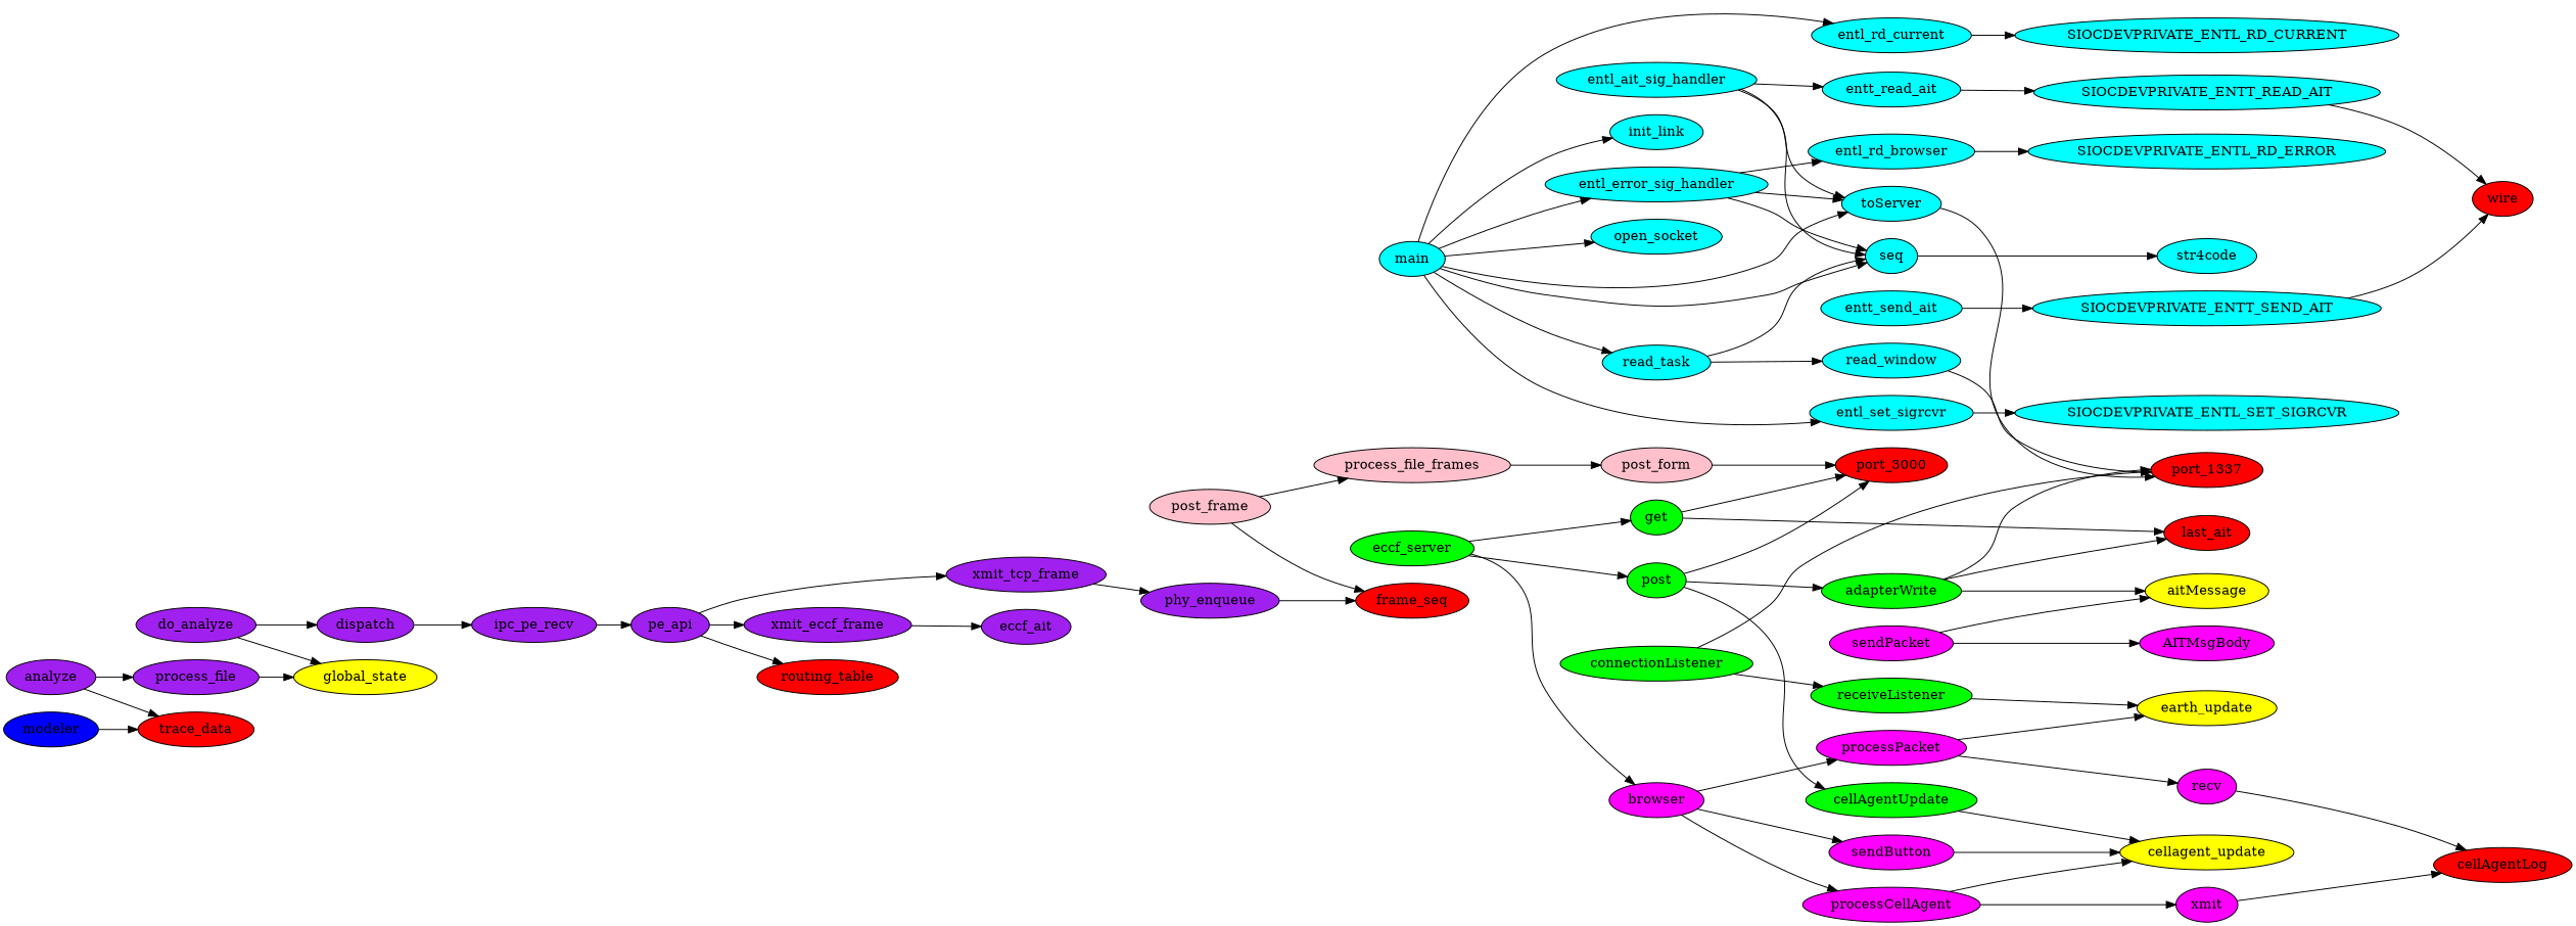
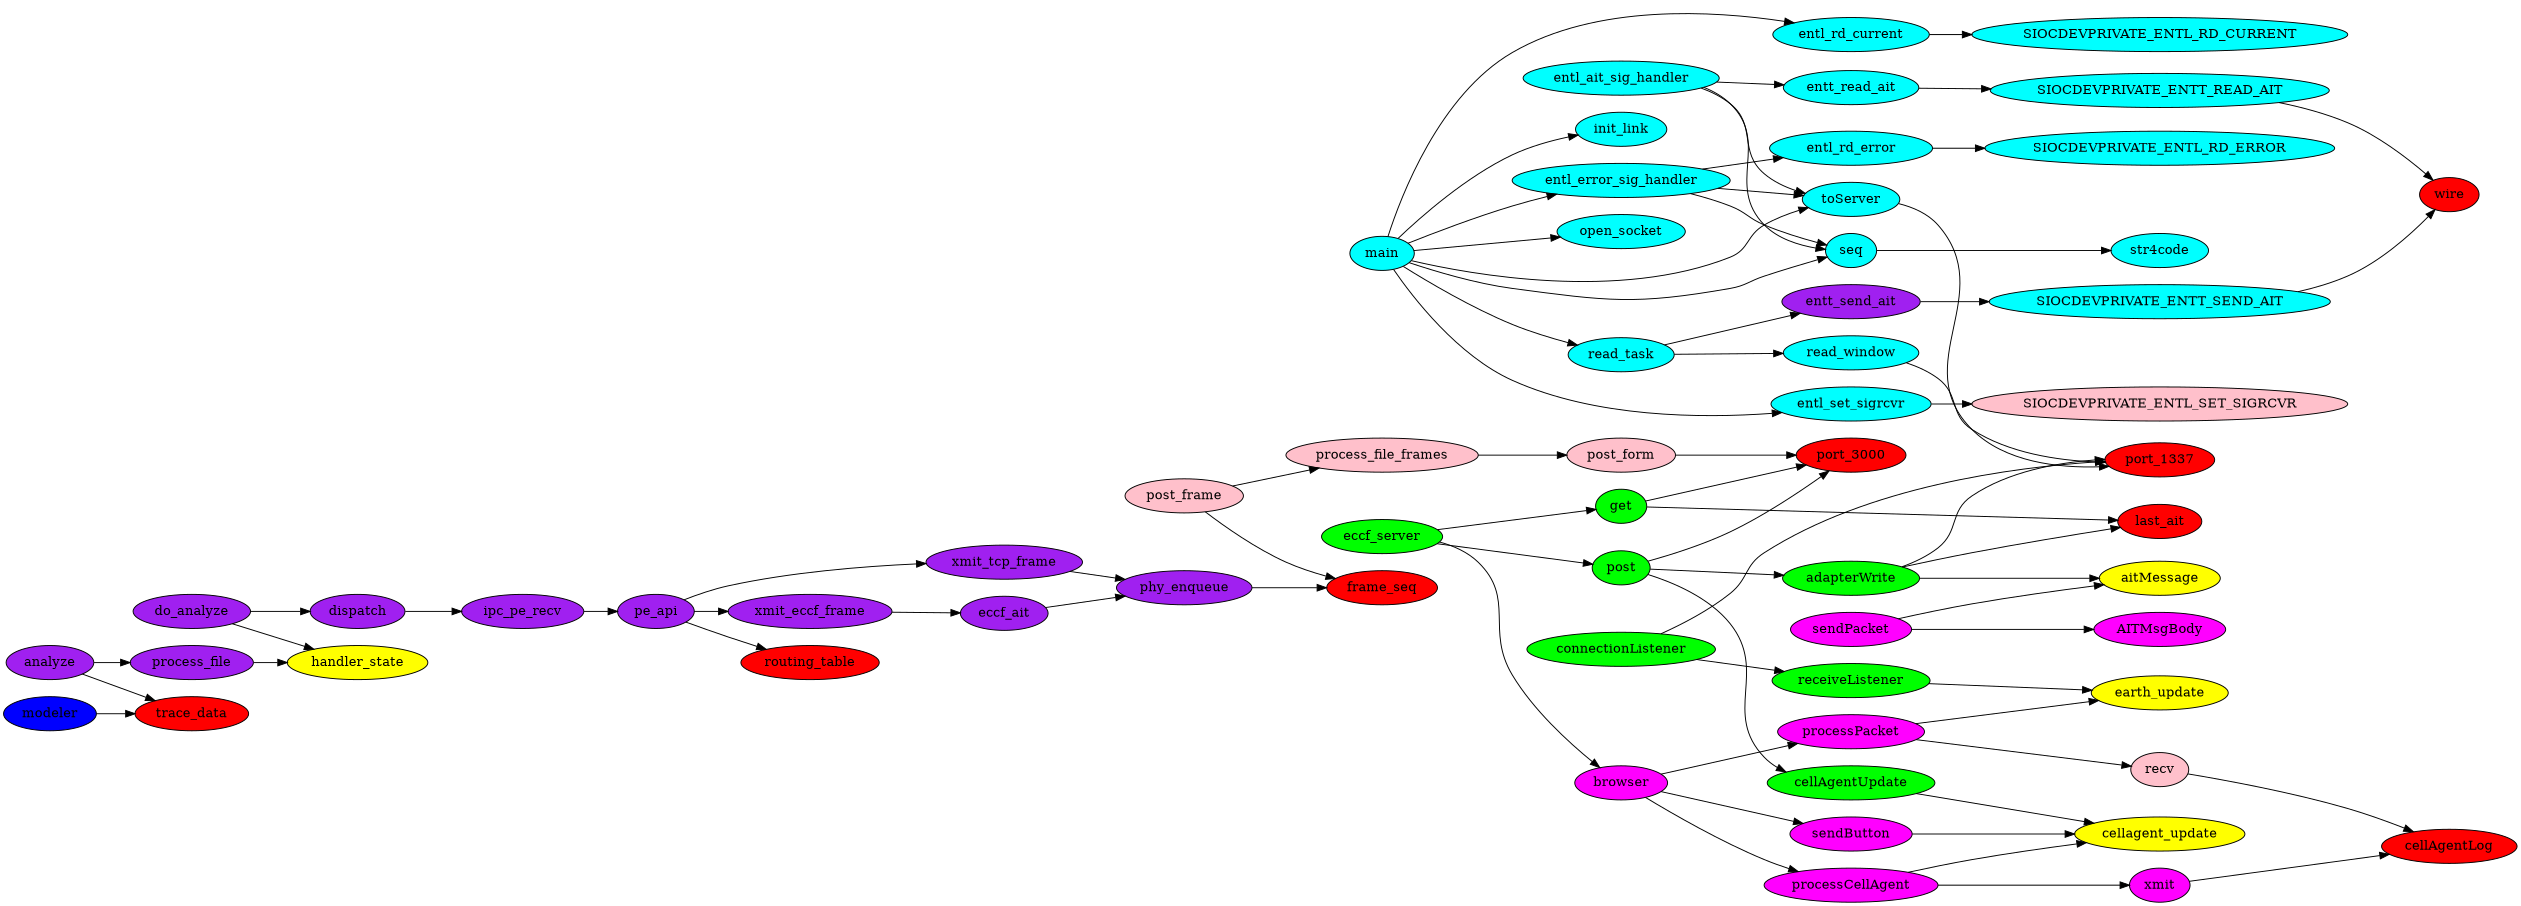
  digraph {
    rankdir=LR
    node [fillcolor=cyan style=filled]
    entl_rd_current
-   entl_rd_error [label=entl_rd_browser]
+   entl_rd_error
    entl_set_sigrcvr
    entt_read_ait
-   entt_send_ait
+   entt_send_ait [fillcolor=purple]
    SIOCDEVPRIVATE_ENTL_RD_CURRENT
    SIOCDEVPRIVATE_ENTL_RD_ERROR
-   SIOCDEVPRIVATE_ENTL_SET_SIGRCVR
+   SIOCDEVPRIVATE_ENTL_SET_SIGRCVR [fillcolor=pink]
    SIOCDEVPRIVATE_ENTT_READ_AIT
    SIOCDEVPRIVATE_ENTT_SEND_AIT
    main
    entl_error_sig_handler
    init_link
    open_socket
    read_task
    n16 [label=seq]
    toServer
    entl_ait_sig_handler
    read_window
    str4code
    port_1337 [fillcolor=red]
    wire [fillcolor=red]
    port_3000 [fillcolor=red]
    last_ait [fillcolor=red]
    cellAgentLog [fillcolor=red]
    trace_data [fillcolor=red]
    routing_table [fillcolor=red]
    frame_seq [fillcolor=red]
-   global_state [fillcolor=yellow]
+   global_state [fillcolor=yellow label=handler_state]
    earth_update [fillcolor=yellow]
    cellagent_update [fillcolor=yellow]
    aitMessage [fillcolor=yellow]
    connectionListener [fillcolor=green]
    receiveListener [fillcolor=green]
    eccf_server [fillcolor=green]
    post [fillcolor=green]
    get [fillcolor=green]
    browser [fillcolor=magenta]
    adapterWrite [fillcolor=green]
    cellAgentUpdate [fillcolor=green]
    processPacket [fillcolor=magenta]
    processCellAgent [fillcolor=magenta]
    sendButton [fillcolor=magenta]
-   recv [fillcolor=magenta]
+   recv [fillcolor=pink]
    xmit [fillcolor=magenta]
    sendPacket [fillcolor=magenta]
    AITMsgBody [fillcolor=magenta]
    post_frame [fillcolor=pink]
    process_file_frames [fillcolor=pink]
    post_form [fillcolor=pink]
    analyze [fillcolor=purple]
    process_file [fillcolor=purple]
    do_analyze [fillcolor=purple]
    dispatch [fillcolor=purple]
    ipc_pe_recv [fillcolor=purple]
    pe_api [fillcolor=purple]
    xmit_eccf_frame [fillcolor=purple]
    xmit_tcp_frame [fillcolor=purple]
    eccf_ait [fillcolor=purple]
    phy_enqueue [fillcolor=purple]
    modeler [fillcolor=blue]
    subgraph sub_1 {
      rank=same
      entl_rd_current
      entl_rd_error
      entl_set_sigrcvr
      entt_read_ait
      entt_send_ait
    }
    entl_rd_current -> SIOCDEVPRIVATE_ENTL_RD_CURRENT
    entl_rd_error -> SIOCDEVPRIVATE_ENTL_RD_ERROR
    entl_set_sigrcvr -> SIOCDEVPRIVATE_ENTL_SET_SIGRCVR
    entt_read_ait -> SIOCDEVPRIVATE_ENTT_READ_AIT
    entt_send_ait -> SIOCDEVPRIVATE_ENTT_SEND_AIT
    SIOCDEVPRIVATE_ENTT_READ_AIT -> wire
    SIOCDEVPRIVATE_ENTT_SEND_AIT -> wire
    main -> entl_rd_current
    main -> entl_set_sigrcvr
    main -> entl_error_sig_handler
    main -> init_link
    main -> open_socket
    main -> read_task
    main -> n16
    main -> toServer
    entl_error_sig_handler -> entl_rd_error
    entl_error_sig_handler -> n16
    entl_error_sig_handler -> toServer
-   read_task -> n16
+   read_task -> entt_send_ait
    read_task -> read_window
    n16 -> str4code
    toServer -> port_1337
    entl_ait_sig_handler -> entt_read_ait
    entl_ait_sig_handler -> n16
    entl_ait_sig_handler -> toServer
    read_window -> port_1337
    connectionListener -> port_1337
    connectionListener -> receiveListener
    receiveListener -> earth_update
    eccf_server -> post
    eccf_server -> get
    eccf_server -> browser
    post -> port_3000
    post -> adapterWrite
    post -> cellAgentUpdate
    get -> port_3000
    get -> last_ait
    browser -> processPacket
    browser -> processCellAgent
    browser -> sendButton
    adapterWrite -> port_1337
    adapterWrite -> last_ait
    adapterWrite -> aitMessage
    cellAgentUpdate -> cellagent_update
    processPacket -> earth_update
    processPacket -> recv
    processCellAgent -> cellagent_update
    processCellAgent -> xmit
    sendButton -> cellagent_update
    recv -> cellAgentLog
    xmit -> cellAgentLog
    sendPacket -> aitMessage
    sendPacket -> AITMsgBody
    post_frame -> frame_seq
    post_frame -> process_file_frames
    process_file_frames -> post_form
    post_form -> port_3000
    analyze -> trace_data
    analyze -> process_file
    process_file -> global_state
    do_analyze -> global_state
    do_analyze -> dispatch
    dispatch -> ipc_pe_recv
    ipc_pe_recv -> pe_api
    pe_api -> routing_table
    pe_api -> xmit_eccf_frame
    pe_api -> xmit_tcp_frame
    xmit_eccf_frame -> eccf_ait
    xmit_tcp_frame -> phy_enqueue
+   eccf_ait -> phy_enqueue
    phy_enqueue -> frame_seq
    modeler -> trace_data
  }
